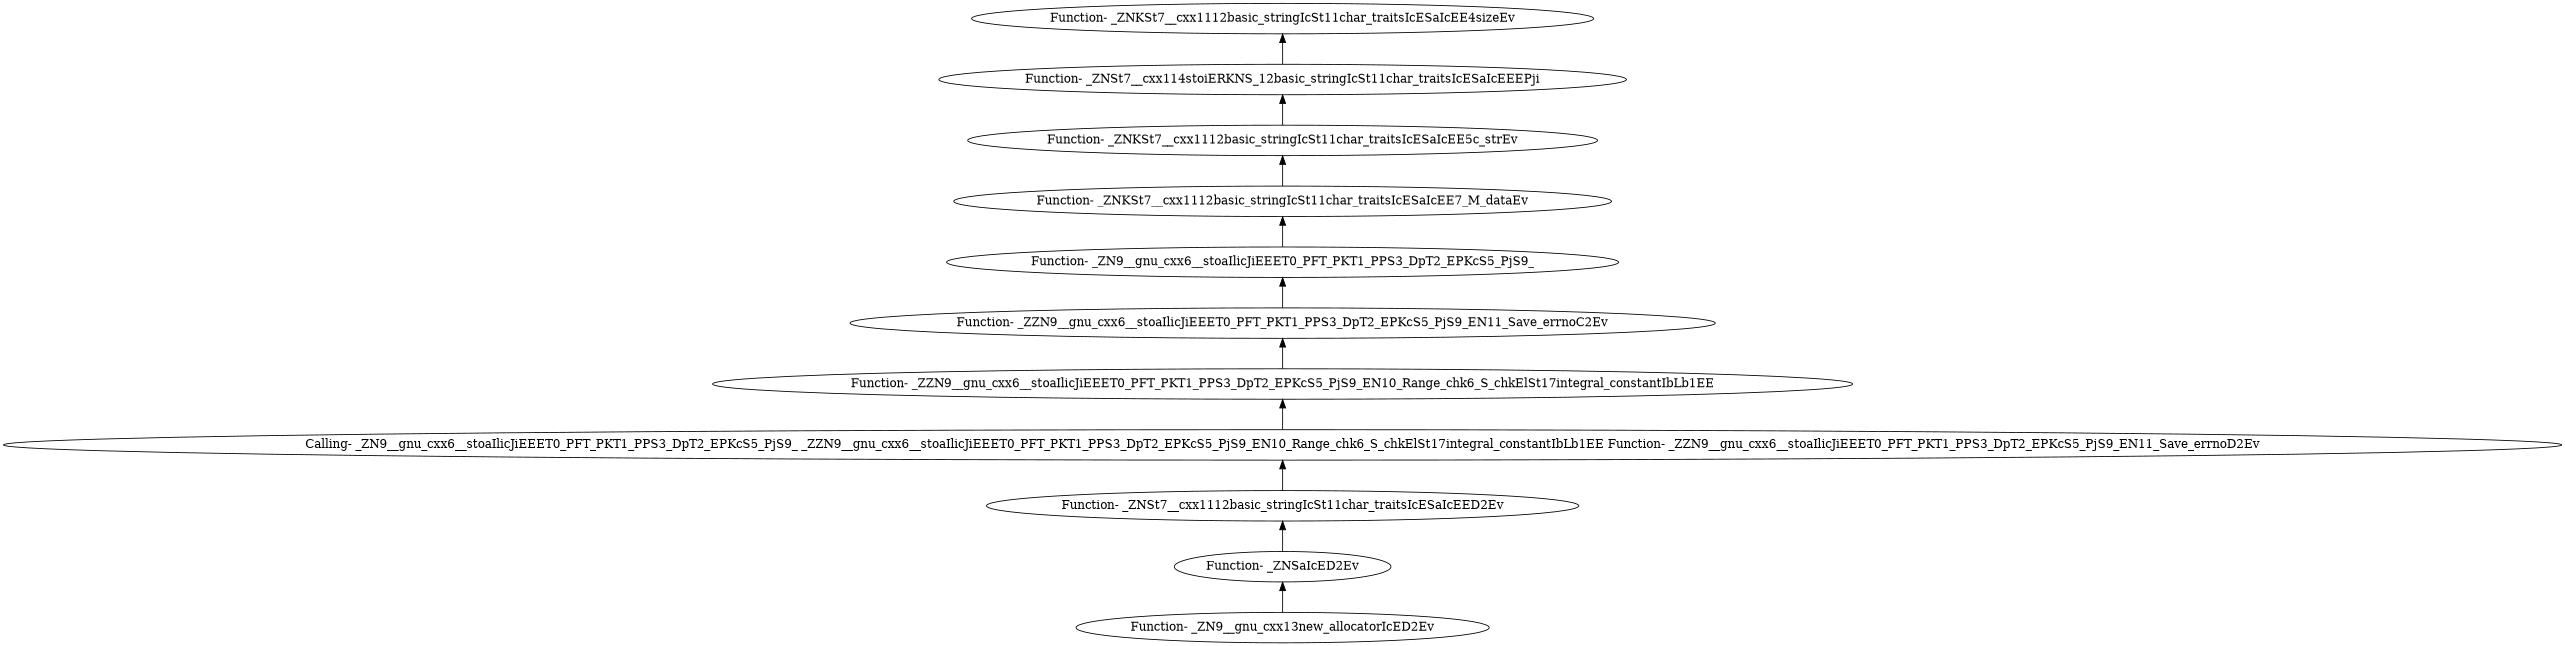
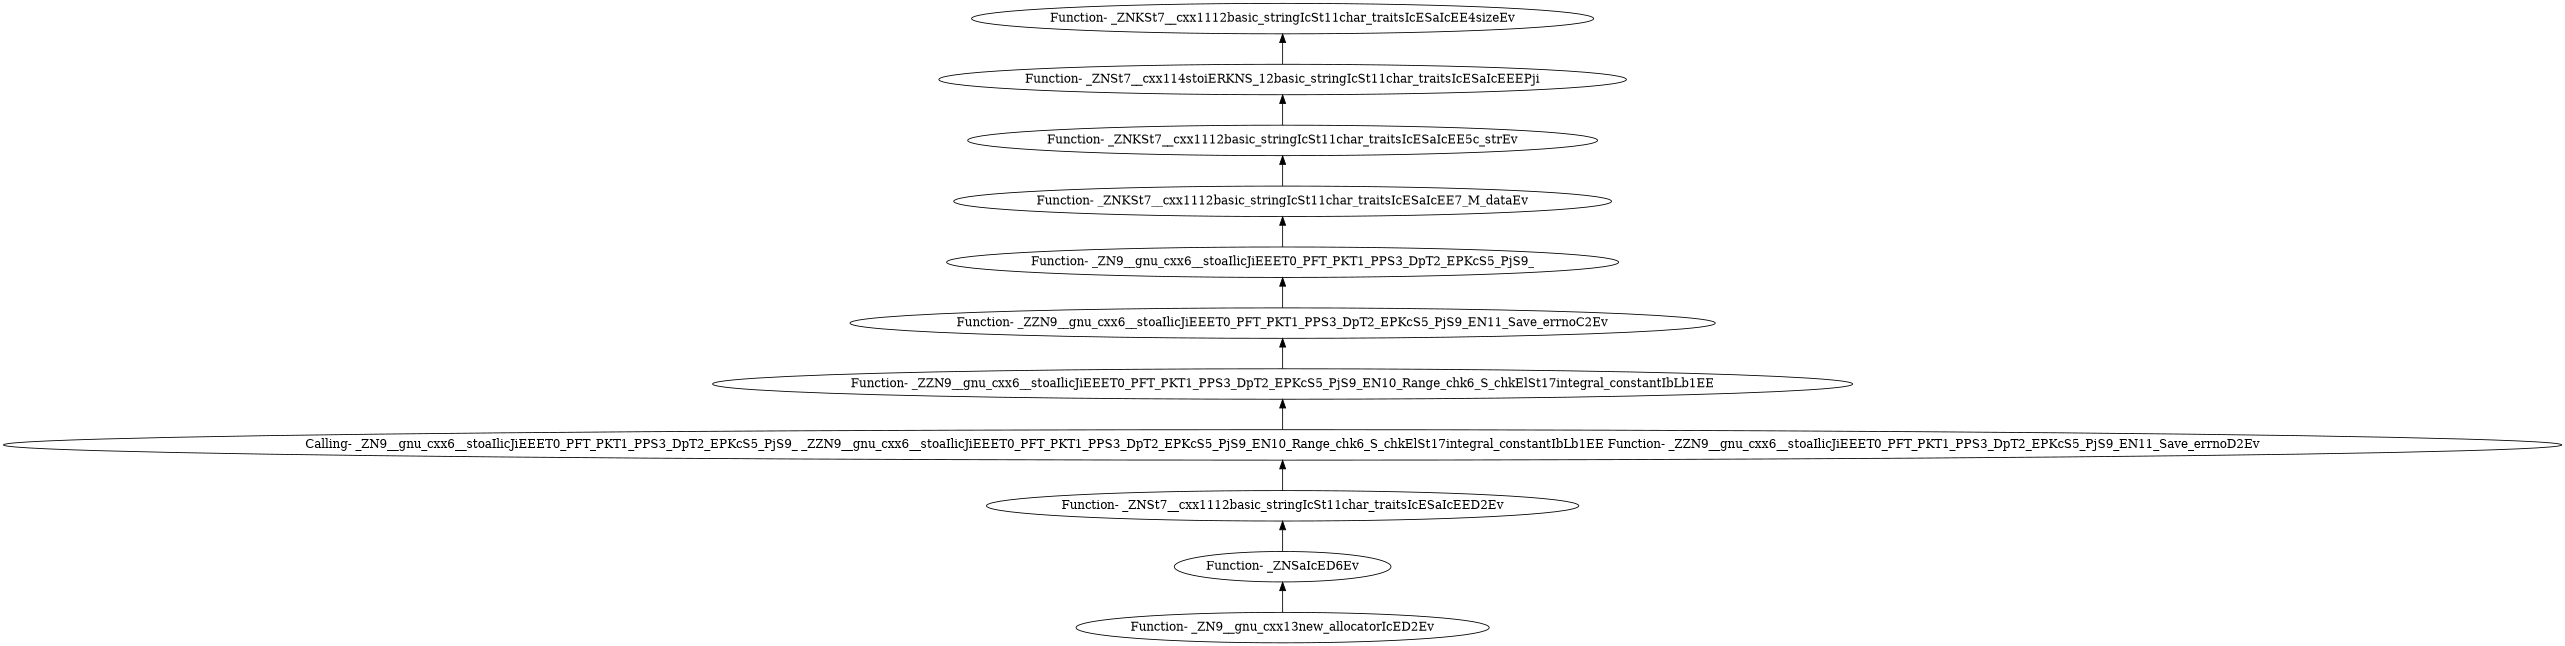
  digraph {
    edge [dir=back]
-   "Function- _ZNSaIcED2Ev"
+   "Function- _ZNSaIcED2Ev" [label="Function- _ZNSaIcED6Ev"]
    "Function- _ZN9__gnu_cxx13new_allocatorIcED2Ev"
    "Function- _ZNSt7__cxx1112basic_stringIcSt11char_traitsIcESaIcEED2Ev"
    "Calling- _ZN9__gnu_cxx6__stoaIlicJiEEET0_PFT_PKT1_PPS3_DpT2_EPKcS5_PjS9_ _ZZN9__gnu_cxx6__stoaIlicJiEEET0_PFT_PKT1_PPS3_DpT2_EPKcS5_PjS9_EN10_Range_chk6_S_chkElSt17integral_constantIbLb1EE Function- _ZZN9__gnu_cxx6__stoaIlicJiEEET0_PFT_PKT1_PPS3_DpT2_EPKcS5_PjS9_EN11_Save_errnoD2Ev"
    "Function- _ZZN9__gnu_cxx6__stoaIlicJiEEET0_PFT_PKT1_PPS3_DpT2_EPKcS5_PjS9_EN10_Range_chk6_S_chkElSt17integral_constantIbLb1EE"
    "Function- _ZZN9__gnu_cxx6__stoaIlicJiEEET0_PFT_PKT1_PPS3_DpT2_EPKcS5_PjS9_EN11_Save_errnoC2Ev"
    "Function- _ZN9__gnu_cxx6__stoaIlicJiEEET0_PFT_PKT1_PPS3_DpT2_EPKcS5_PjS9_"
    "Function- _ZNKSt7__cxx1112basic_stringIcSt11char_traitsIcESaIcEE7_M_dataEv"
    "Function- _ZNKSt7__cxx1112basic_stringIcSt11char_traitsIcESaIcEE5c_strEv"
    "Function- _ZNSt7__cxx114stoiERKNS_12basic_stringIcSt11char_traitsIcESaIcEEEPji"
    "Function- _ZNKSt7__cxx1112basic_stringIcSt11char_traitsIcESaIcEE4sizeEv"
    "Function- _ZNSaIcED2Ev" -> "Function- _ZN9__gnu_cxx13new_allocatorIcED2Ev"
    "Function- _ZNSt7__cxx1112basic_stringIcSt11char_traitsIcESaIcEED2Ev" -> "Function- _ZNSaIcED2Ev"
    "Calling- _ZN9__gnu_cxx6__stoaIlicJiEEET0_PFT_PKT1_PPS3_DpT2_EPKcS5_PjS9_ _ZZN9__gnu_cxx6__stoaIlicJiEEET0_PFT_PKT1_PPS3_DpT2_EPKcS5_PjS9_EN10_Range_chk6_S_chkElSt17integral_constantIbLb1EE Function- _ZZN9__gnu_cxx6__stoaIlicJiEEET0_PFT_PKT1_PPS3_DpT2_EPKcS5_PjS9_EN11_Save_errnoD2Ev" -> "Function- _ZNSt7__cxx1112basic_stringIcSt11char_traitsIcESaIcEED2Ev"
    "Function- _ZZN9__gnu_cxx6__stoaIlicJiEEET0_PFT_PKT1_PPS3_DpT2_EPKcS5_PjS9_EN10_Range_chk6_S_chkElSt17integral_constantIbLb1EE" -> "Calling- _ZN9__gnu_cxx6__stoaIlicJiEEET0_PFT_PKT1_PPS3_DpT2_EPKcS5_PjS9_ _ZZN9__gnu_cxx6__stoaIlicJiEEET0_PFT_PKT1_PPS3_DpT2_EPKcS5_PjS9_EN10_Range_chk6_S_chkElSt17integral_constantIbLb1EE Function- _ZZN9__gnu_cxx6__stoaIlicJiEEET0_PFT_PKT1_PPS3_DpT2_EPKcS5_PjS9_EN11_Save_errnoD2Ev"
    "Function- _ZZN9__gnu_cxx6__stoaIlicJiEEET0_PFT_PKT1_PPS3_DpT2_EPKcS5_PjS9_EN11_Save_errnoC2Ev" -> "Function- _ZZN9__gnu_cxx6__stoaIlicJiEEET0_PFT_PKT1_PPS3_DpT2_EPKcS5_PjS9_EN10_Range_chk6_S_chkElSt17integral_constantIbLb1EE"
    "Function- _ZN9__gnu_cxx6__stoaIlicJiEEET0_PFT_PKT1_PPS3_DpT2_EPKcS5_PjS9_" -> "Function- _ZZN9__gnu_cxx6__stoaIlicJiEEET0_PFT_PKT1_PPS3_DpT2_EPKcS5_PjS9_EN11_Save_errnoC2Ev"
    "Function- _ZNKSt7__cxx1112basic_stringIcSt11char_traitsIcESaIcEE7_M_dataEv" -> "Function- _ZN9__gnu_cxx6__stoaIlicJiEEET0_PFT_PKT1_PPS3_DpT2_EPKcS5_PjS9_"
    "Function- _ZNKSt7__cxx1112basic_stringIcSt11char_traitsIcESaIcEE5c_strEv" -> "Function- _ZNKSt7__cxx1112basic_stringIcSt11char_traitsIcESaIcEE7_M_dataEv"
    "Function- _ZNSt7__cxx114stoiERKNS_12basic_stringIcSt11char_traitsIcESaIcEEEPji" -> "Function- _ZNKSt7__cxx1112basic_stringIcSt11char_traitsIcESaIcEE5c_strEv"
    "Function- _ZNKSt7__cxx1112basic_stringIcSt11char_traitsIcESaIcEE4sizeEv" -> "Function- _ZNSt7__cxx114stoiERKNS_12basic_stringIcSt11char_traitsIcESaIcEEEPji"
  }
